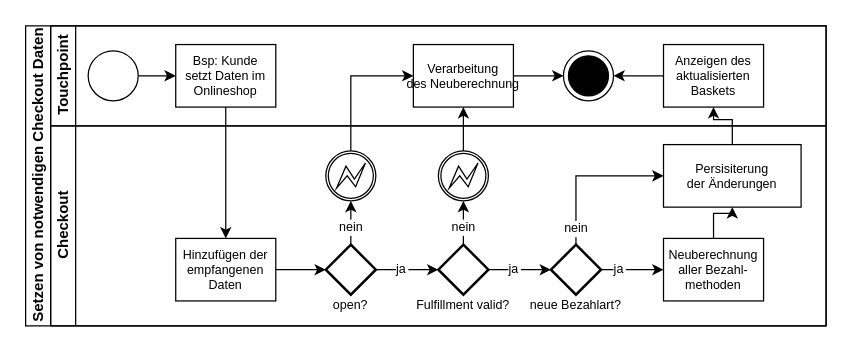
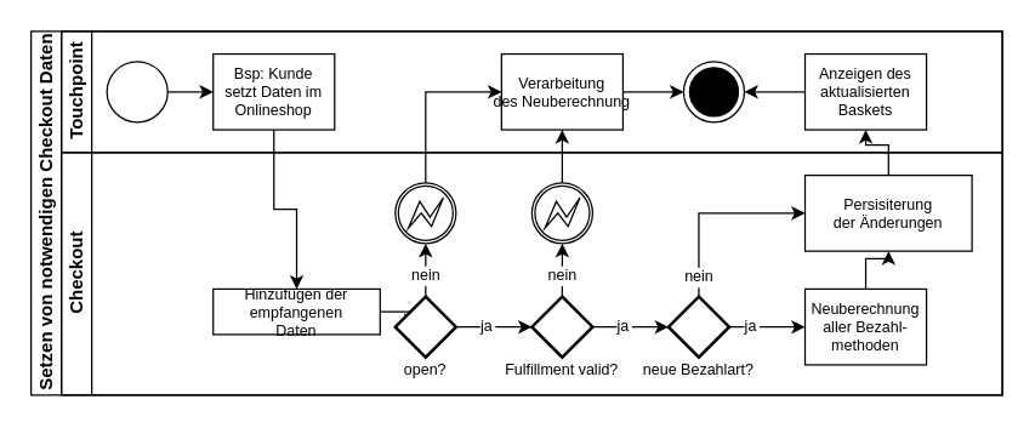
  <mxCell id="0" />
  <mxCell id="1" parent="0" />
  <mxCell id="2" value="Setzen von notwendigen Checkout Daten" style="swimlane;html=1;childLayout=stackLayout;resizeParent=1;resizeParentMax=0;horizontal=0;startSize=20;horizontalStack=0;fontColor=#000000;strokeColor=#000000;fillColor=none;" vertex="1" parent="1"><mxGeometry x="20" y="20" width="640" height="240" as="geometry" /></mxCell>
  <mxCell id="3" value="Touchpoint" style="swimlane;html=1;startSize=20;horizontal=0;fontColor=#000000;strokeColor=#000000;fillColor=none;" vertex="1" parent="2"><mxGeometry x="20" width="620" height="80" as="geometry" /></mxCell>
  <mxCell id="4" value="" style="edgeStyle=orthogonalEdgeStyle;rounded=0;orthogonalLoop=1;jettySize=auto;html=1;fontColor=#000000;strokeColor=#000000;" edge="1" parent="3" source="5" target="6"><mxGeometry relative="1" as="geometry" /></mxCell>
  <mxCell id="5" value="" style="ellipse;whiteSpace=wrap;html=1;fontColor=#000000;strokeColor=#000000;fillColor=#FFFFFF;" vertex="1" parent="3"><mxGeometry x="30" y="20" width="40" height="40" as="geometry" /></mxCell>
  <mxCell id="6" value="Bsp: Kunde&#10;setzt Daten im&#10;Onlineshop" style="rounded=0;fontFamily=Helvetica;fontSize=10;fontColor=#000000;align=center;strokeColor=#000000;fillColor=#FFFFFF;" vertex="1" parent="3"><mxGeometry x="100" y="15" width="80" height="50" as="geometry" /></mxCell>
  <mxCell id="7" style="edgeStyle=orthogonalEdgeStyle;rounded=0;orthogonalLoop=1;jettySize=auto;html=1;fontSize=10;fontColor=#000000;strokeColor=#000000;" edge="1" parent="3" source="8" target="9"><mxGeometry relative="1" as="geometry" /></mxCell>
  <mxCell id="8" value="Verarbeitung&#10;des Neuberechnung" style="rounded=0;fontFamily=Helvetica;fontSize=10;fontColor=#000000;align=center;strokeColor=#000000;fillColor=#FFFFFF;" vertex="1" parent="3"><mxGeometry x="290" y="15" width="80" height="50" as="geometry" /></mxCell>
  <mxCell id="9" value="" style="ellipse;html=1;shape=endState;fillColor=#000000;strokeColor=#000000;fontSize=10;fontColor=#000000;" vertex="1" parent="3"><mxGeometry x="410" y="20" width="40" height="40" as="geometry" /></mxCell>
  <mxCell id="10" style="edgeStyle=orthogonalEdgeStyle;rounded=0;orthogonalLoop=1;jettySize=auto;html=1;exitX=0;exitY=0.5;exitDx=0;exitDy=0;entryX=1;entryY=0.5;entryDx=0;entryDy=0;fontSize=11;fontColor=#000000;strokeColor=#000000;" edge="1" parent="3" source="11" target="9"><mxGeometry relative="1" as="geometry" /></mxCell>
  <mxCell id="11" value="Anzeigen des&#10;aktualisierten&#10;Baskets" style="rounded=0;fontFamily=Helvetica;fontSize=10;fontColor=#000000;align=center;strokeColor=#000000;fillColor=#FFFFFF;" vertex="1" parent="3"><mxGeometry x="490" y="15" width="80" height="50" as="geometry" /></mxCell>
  <mxCell id="12" value="Checkout" style="swimlane;html=1;startSize=20;horizontal=0;fontColor=#000000;strokeColor=#000000;fillColor=none;" vertex="1" parent="2"><mxGeometry x="20" y="80" width="620" height="160" as="geometry" /></mxCell>
  <mxCell id="13" style="edgeStyle=orthogonalEdgeStyle;rounded=0;orthogonalLoop=1;jettySize=auto;html=1;fontSize=10;fontColor=#000000;strokeColor=#000000;" edge="1" parent="12" source="14" target="18"><mxGeometry relative="1" as="geometry" /></mxCell>
- <mxCell id="14" value="Hinzufügen der&#10;empfangenen&#10;Daten" style="rounded=0;fontFamily=Helvetica;fontSize=10;fontColor=#000000;align=center;strokeColor=#000000;fillColor=#FFFFFF;" vertex="1" parent="12"><mxGeometry x="100" y="90" width="80" height="50" as="geometry" /></mxCell>
+ <mxCell id="14" value="Hinzufügen der&#10;empfangenen&#10;Daten" style="rounded=0;fontFamily=Helvetica;fontSize=10;fontColor=#000000;align=center;strokeColor=#000000;fillColor=#FFFFFF;" vertex="1" parent="12"><mxGeometry x="100" y="90" width="110" height="30" as="geometry" /></mxCell>
  <mxCell id="15" value="Persisiterung&#10;der Änderungen" style="rounded=0;fontFamily=Helvetica;fontSize=10;fontColor=#000000;align=center;strokeColor=#000000;fillColor=#FFFFFF;" vertex="1" parent="12"><mxGeometry x="490" y="15" width="110" height="50" as="geometry" /></mxCell>
  <mxCell id="16" style="edgeStyle=orthogonalEdgeStyle;rounded=0;orthogonalLoop=1;jettySize=auto;html=1;fontSize=10;fontColor=#000000;strokeColor=#000000;entryX=0;entryY=0.5;entryDx=0;entryDy=0;entryPerimeter=0;" edge="1" parent="12" source="18" target="27"><mxGeometry relative="1" as="geometry" /></mxCell>
  <mxCell id="17" value="ja" style="edgeLabel;align=center;verticalAlign=middle;resizable=0;points=[];fontSize=10;fontColor=#000000;labelBackgroundColor=#FFFFFF;" vertex="1" connectable="0" parent="16"><mxGeometry x="-0.118" relative="1" as="geometry"><mxPoint x="-2" y="-1" as="offset" /></mxGeometry></mxCell>
  <mxCell id="18" value="" style="strokeWidth=2;html=1;shape=mxgraph.flowchart.decision;whiteSpace=wrap;fontSize=10;fontColor=#000000;fillColor=#FFFFFF;strokeColor=#000000;" vertex="1" parent="12"><mxGeometry x="220" y="95" width="40" height="40" as="geometry" /></mxCell>
  <mxCell id="19" value="" style="points=[[0.145,0.145,0],[0.5,0,0],[0.855,0.145,0],[1,0.5,0],[0.855,0.855,0],[0.5,1,0],[0.145,0.855,0],[0,0.5,0]];shape=mxgraph.bpmn.event;html=1;verticalLabelPosition=bottom;labelBackgroundColor=#ffffff;verticalAlign=top;align=center;perimeter=ellipsePerimeter;outlineConnect=0;aspect=fixed;outline=boundInt;symbol=error;fontSize=10;fontColor=#000000;strokeColor=#000000;fillColor=#FFFFFF;" vertex="1" parent="12"><mxGeometry x="220" y="20" width="40" height="40" as="geometry" /></mxCell>
  <mxCell id="20" style="edgeStyle=orthogonalEdgeStyle;rounded=0;orthogonalLoop=1;jettySize=auto;html=1;fontSize=10;fontColor=#000000;strokeColor=#000000;exitX=0.5;exitY=0;exitDx=0;exitDy=0;exitPerimeter=0;entryX=0.5;entryY=1;entryDx=0;entryDy=0;entryPerimeter=0;" edge="1" parent="12" source="18" target="19"><mxGeometry relative="1" as="geometry"><mxPoint x="370" y="90" as="targetPoint" /></mxGeometry></mxCell>
  <mxCell id="21" value="nein" style="edgeLabel;align=center;verticalAlign=middle;resizable=0;points=[];fontSize=10;fontColor=#000000;labelBackgroundColor=#FFFFFF;" vertex="1" connectable="0" parent="20"><mxGeometry x="-0.158" relative="1" as="geometry"><mxPoint as="offset" /></mxGeometry></mxCell>
  <mxCell id="22" value="open?" style="text;strokeColor=none;fillColor=none;align=center;verticalAlign=middle;fontSize=10;fontColor=#000000;labelBackgroundColor=none;" vertex="1" parent="12"><mxGeometry x="212.5" y="138" width="55" height="10" as="geometry" /></mxCell>
  <mxCell id="23" style="edgeStyle=orthogonalEdgeStyle;rounded=0;orthogonalLoop=1;jettySize=auto;html=1;fontSize=10;fontColor=#000000;strokeColor=#000000;entryX=0;entryY=0.5;entryDx=0;entryDy=0;entryPerimeter=0;" edge="1" parent="12" source="27" target="34"><mxGeometry relative="1" as="geometry"><mxPoint x="390" y="125" as="targetPoint" /></mxGeometry></mxCell>
  <mxCell id="24" value="ja" style="edgeLabel;align=center;verticalAlign=middle;resizable=0;points=[];fontSize=10;fontColor=#000000;labelBackgroundColor=#FFFFFF;" vertex="1" connectable="0" parent="23"><mxGeometry x="-0.327" y="-1" relative="1" as="geometry"><mxPoint x="3" y="-2" as="offset" /></mxGeometry></mxCell>
  <mxCell id="25" style="edgeStyle=orthogonalEdgeStyle;rounded=0;orthogonalLoop=1;jettySize=auto;html=1;exitX=0.5;exitY=0;exitDx=0;exitDy=0;exitPerimeter=0;entryX=0.5;entryY=1;entryDx=0;entryDy=0;entryPerimeter=0;fontSize=11;fontColor=#000000;strokeColor=#000000;" edge="1" parent="12" source="27" target="29"><mxGeometry relative="1" as="geometry" /></mxCell>
  <mxCell id="26" value="nein" style="edgeLabel;align=center;verticalAlign=middle;resizable=0;points=[];fontSize=10;fontColor=#000000;labelBackgroundColor=#FFFFFF;" vertex="1" connectable="0" parent="25"><mxGeometry x="-0.151" y="1" relative="1" as="geometry"><mxPoint x="1" as="offset" /></mxGeometry></mxCell>
  <mxCell id="27" value="" style="strokeWidth=2;html=1;shape=mxgraph.flowchart.decision;whiteSpace=wrap;fontSize=10;fontColor=#000000;fillColor=#FFFFFF;strokeColor=#000000;" vertex="1" parent="12"><mxGeometry x="310" y="95" width="40" height="40" as="geometry" /></mxCell>
  <mxCell id="28" value="Fulfillment valid?" style="text;strokeColor=none;fillColor=none;align=center;verticalAlign=middle;fontSize=10;fontColor=#000000;labelBackgroundColor=none;" vertex="1" parent="12"><mxGeometry x="302.5" y="138" width="55" height="10" as="geometry" /></mxCell>
  <mxCell id="29" value="" style="points=[[0.145,0.145,0],[0.5,0,0],[0.855,0.145,0],[1,0.5,0],[0.855,0.855,0],[0.5,1,0],[0.145,0.855,0],[0,0.5,0]];shape=mxgraph.bpmn.event;html=1;verticalLabelPosition=bottom;labelBackgroundColor=#ffffff;verticalAlign=top;align=center;perimeter=ellipsePerimeter;outlineConnect=0;aspect=fixed;outline=boundInt;symbol=error;fontSize=10;fontColor=#000000;strokeColor=#000000;fillColor=#FFFFFF;" vertex="1" parent="12"><mxGeometry x="310" y="20" width="40" height="40" as="geometry" /></mxCell>
  <mxCell id="30" style="edgeStyle=orthogonalEdgeStyle;rounded=0;orthogonalLoop=1;jettySize=auto;html=1;entryX=0;entryY=0.5;entryDx=0;entryDy=0;fontSize=11;fontColor=#000000;strokeColor=#000000;" edge="1" parent="12" source="34" target="37"><mxGeometry relative="1" as="geometry" /></mxCell>
  <mxCell id="31" value="ja" style="edgeLabel;align=center;verticalAlign=middle;resizable=0;points=[];fontSize=10;fontColor=#000000;labelBackgroundColor=#FFFFFF;" vertex="1" connectable="0" parent="30"><mxGeometry x="-0.407" relative="1" as="geometry"><mxPoint x="-1" y="-1" as="offset" /></mxGeometry></mxCell>
  <mxCell id="32" style="edgeStyle=orthogonalEdgeStyle;rounded=0;orthogonalLoop=1;jettySize=auto;html=1;exitX=0.5;exitY=0;exitDx=0;exitDy=0;exitPerimeter=0;entryX=0;entryY=0.5;entryDx=0;entryDy=0;fontSize=11;fontColor=#000000;strokeColor=#000000;" edge="1" parent="12" source="34" target="15"><mxGeometry relative="1" as="geometry" /></mxCell>
  <mxCell id="33" value="nein" style="edgeLabel;align=center;verticalAlign=middle;resizable=0;points=[];fontSize=10;fontColor=#000000;labelBackgroundColor=#FFFFFF;" vertex="1" connectable="0" parent="32"><mxGeometry x="-0.774" relative="1" as="geometry"><mxPoint as="offset" /></mxGeometry></mxCell>
  <mxCell id="34" value="" style="strokeWidth=2;html=1;shape=mxgraph.flowchart.decision;whiteSpace=wrap;fontSize=10;fontColor=#000000;fillColor=#FFFFFF;strokeColor=#000000;" vertex="1" parent="12"><mxGeometry x="400" y="95" width="40" height="40" as="geometry" /></mxCell>
  <mxCell id="35" value="neue Bezahlart?" style="text;strokeColor=none;fillColor=none;align=center;verticalAlign=middle;fontSize=10;fontColor=#000000;labelBackgroundColor=none;" vertex="1" parent="12"><mxGeometry x="392.5" y="138" width="55" height="10" as="geometry" /></mxCell>
  <mxCell id="36" style="edgeStyle=orthogonalEdgeStyle;rounded=0;orthogonalLoop=1;jettySize=auto;html=1;entryX=0.5;entryY=1;entryDx=0;entryDy=0;fontSize=11;fontColor=#000000;strokeColor=#000000;" edge="1" parent="12" source="37" target="15"><mxGeometry relative="1" as="geometry" /></mxCell>
  <mxCell id="37" value="Neuberechnung&#10;aller Bezahl-&#10;methoden" style="rounded=0;fontFamily=Helvetica;fontSize=10;fontColor=#000000;align=center;strokeColor=#000000;fillColor=#FFFFFF;" vertex="1" parent="12"><mxGeometry x="490" y="90" width="80" height="50" as="geometry" /></mxCell>
  <mxCell id="38" style="edgeStyle=orthogonalEdgeStyle;rounded=0;orthogonalLoop=1;jettySize=auto;html=1;fontSize=10;fontColor=#000000;strokeColor=#000000;" edge="1" parent="2" source="6" target="14"><mxGeometry relative="1" as="geometry" /></mxCell>
  <mxCell id="39" style="edgeStyle=orthogonalEdgeStyle;rounded=0;orthogonalLoop=1;jettySize=auto;html=1;fontSize=10;fontColor=#000000;strokeColor=#000000;" edge="1" parent="2" source="15" target="11"><mxGeometry relative="1" as="geometry" /></mxCell>
  <mxCell id="40" style="edgeStyle=orthogonalEdgeStyle;rounded=0;orthogonalLoop=1;jettySize=auto;html=1;entryX=0;entryY=0.5;entryDx=0;entryDy=0;fontSize=11;fontColor=#000000;strokeColor=#000000;exitX=0.5;exitY=0;exitDx=0;exitDy=0;exitPerimeter=0;" edge="1" parent="2" source="19" target="8"><mxGeometry relative="1" as="geometry" /></mxCell>
  <mxCell id="41" style="edgeStyle=orthogonalEdgeStyle;rounded=0;orthogonalLoop=1;jettySize=auto;html=1;exitX=0.5;exitY=0;exitDx=0;exitDy=0;exitPerimeter=0;entryX=0.5;entryY=1;entryDx=0;entryDy=0;fontSize=11;fontColor=#000000;strokeColor=#000000;" edge="1" parent="2" source="29" target="8"><mxGeometry relative="1" as="geometry" /></mxCell>
